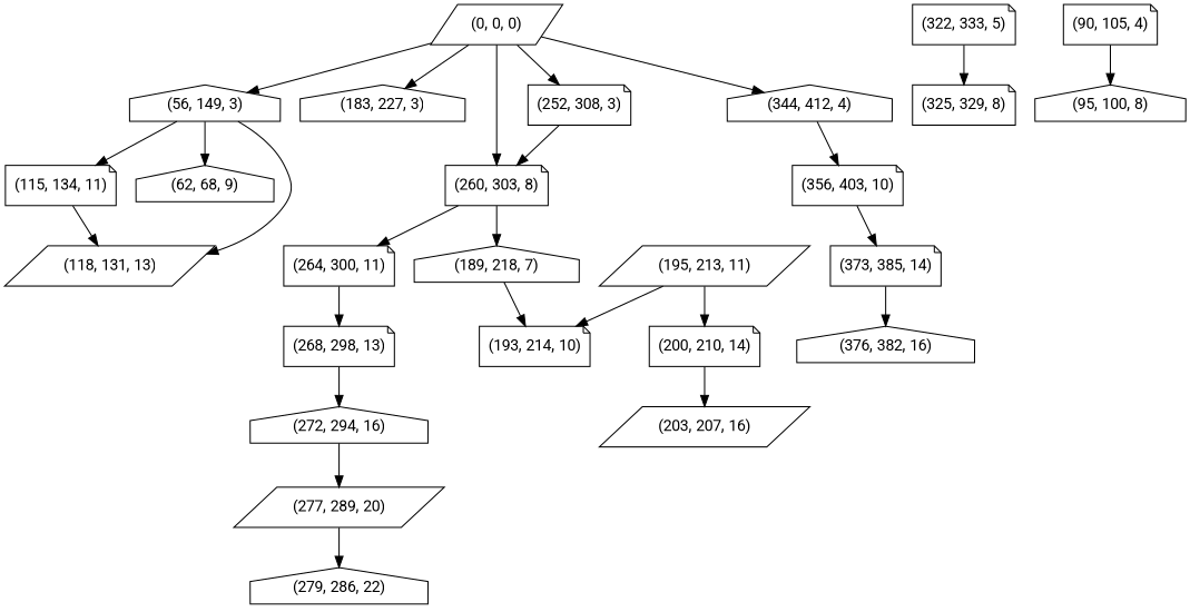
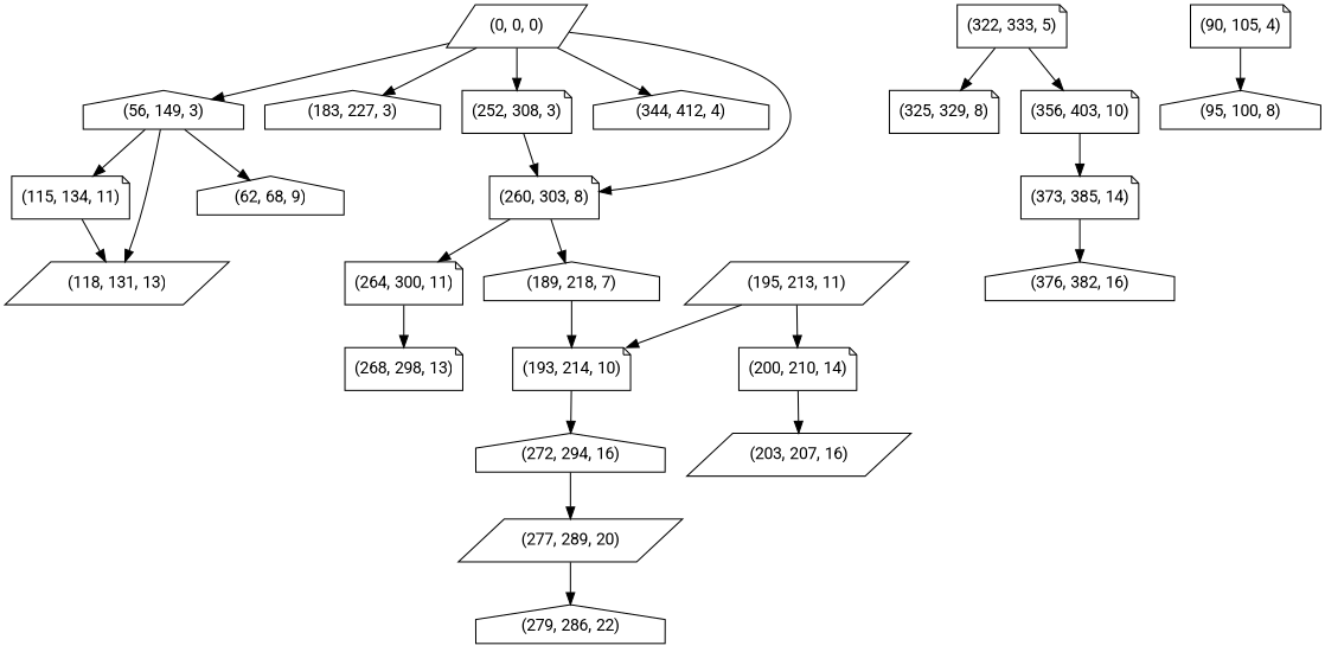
  digraph {
    fontname=Roboto
    node [fontname=Roboto shape=note]
    edge [fontname=Roboto]
    "(0, 0, 0)" [shape=parallelogram]
    "(56, 149, 3)" [shape=house]
    "(183, 227, 3)" [shape=house]
    "(252, 308, 3)"
    "(344, 412, 4)" [shape=house]
    "(260, 303, 8)"
    "(62, 68, 9)" [shape=house]
    "(115, 134, 11)"
    "(118, 131, 13)" [shape=parallelogram]
    "(322, 333, 5)"
    "(325, 329, 8)"
    "(356, 403, 10)"
    "(95, 100, 8)" [shape=house]
    "(90, 105, 4)"
    "(189, 218, 7)" [shape=house]
    "(193, 214, 10)"
    "(195, 213, 11)" [shape=parallelogram]
    "(200, 210, 14)"
    "(203, 207, 16)" [shape=parallelogram]
    "(264, 300, 11)"
    "(268, 298, 13)"
    "(272, 294, 16)" [shape=house]
    "(277, 289, 20)" [shape=parallelogram]
    "(279, 286, 22)" [shape=house]
    "(373, 385, 14)"
    "(376, 382, 16)" [shape=house]
    "(0, 0, 0)" -> "(56, 149, 3)"
    "(0, 0, 0)" -> "(183, 227, 3)"
    "(0, 0, 0)" -> "(252, 308, 3)"
    "(0, 0, 0)" -> "(344, 412, 4)"
    "(0, 0, 0)" -> "(260, 303, 8)"
    "(56, 149, 3)" -> "(62, 68, 9)"
    "(56, 149, 3)" -> "(115, 134, 11)"
    "(56, 149, 3)" -> "(118, 131, 13)"
    "(252, 308, 3)" -> "(260, 303, 8)"
-   "(344, 412, 4)" -> "(356, 403, 10)"
+   "(322, 333, 5)" -> "(356, 403, 10)"
    "(260, 303, 8)" -> "(189, 218, 7)"
    "(260, 303, 8)" -> "(264, 300, 11)"
    "(115, 134, 11)" -> "(118, 131, 13)"
    "(322, 333, 5)" -> "(325, 329, 8)"
    "(356, 403, 10)" -> "(373, 385, 14)"
    "(90, 105, 4)" -> "(95, 100, 8)"
    "(189, 218, 7)" -> "(193, 214, 10)"
    "(195, 213, 11)" -> "(193, 214, 10)"
    "(195, 213, 11)" -> "(200, 210, 14)"
    "(200, 210, 14)" -> "(203, 207, 16)"
    "(264, 300, 11)" -> "(268, 298, 13)"
-   "(268, 298, 13)" -> "(272, 294, 16)"
+   "(193, 214, 10)" -> "(272, 294, 16)"
    "(272, 294, 16)" -> "(277, 289, 20)"
    "(277, 289, 20)" -> "(279, 286, 22)"
    "(373, 385, 14)" -> "(376, 382, 16)"
  }
